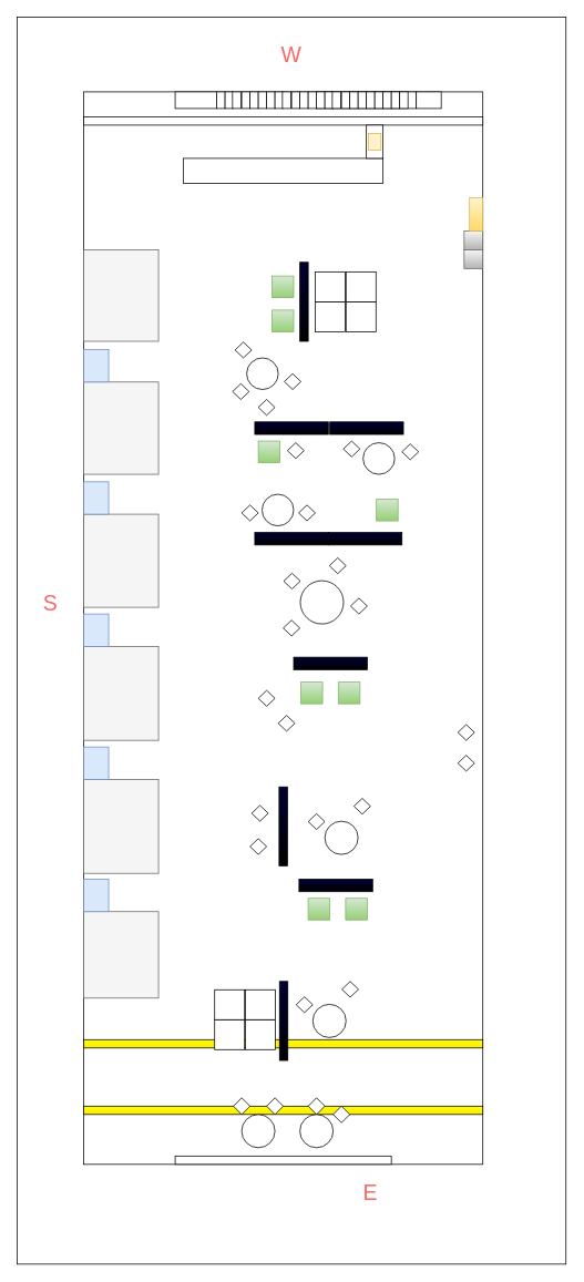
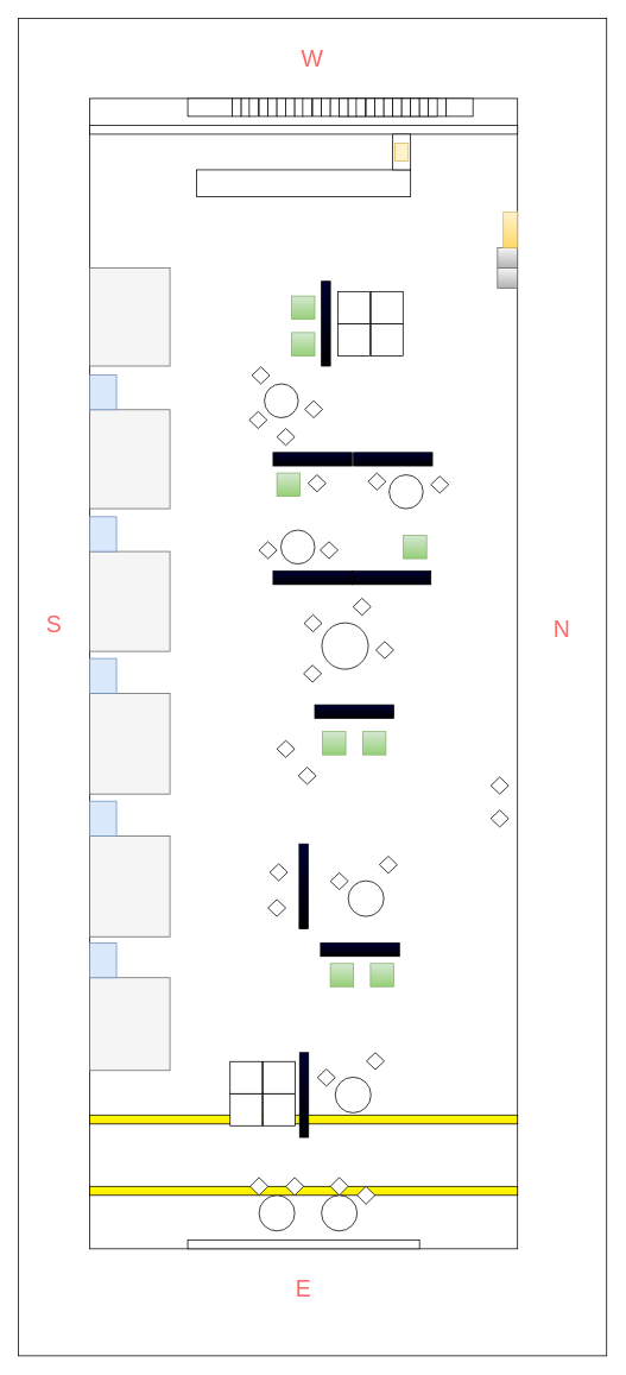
  <mxCell id="0" />
  <mxCell id="1" parent="0" />
  <mxCell id="2" value="" style="rounded=0;whiteSpace=wrap;html=1;" vertex="1" parent="1"><mxGeometry x="20" y="20" width="660" height="1500" as="geometry" /></mxCell>
  <mxCell id="3" value="" style="rounded=0;whiteSpace=wrap;html=1;" vertex="1" parent="1"><mxGeometry x="100" y="110" width="480" height="1290" as="geometry" /></mxCell>
- <mxCell id="5" value="S" style="text;html=1;align=center;verticalAlign=middle;whiteSpace=wrap;rounded=0;fontSize=26;fontColor=#FF6666;" vertex="1" parent="1"><mxGeometry x="30" y="710" width="60" height="30" as="geometry" /></mxCell>
- <mxCell id="6" value="E" style="text;html=1;align=center;verticalAlign=middle;whiteSpace=wrap;rounded=0;fontSize=26;fontColor=#FF6666;" vertex="1" parent="1"><mxGeometry x="415" y="1420" width="60" height="30" as="geometry" /></mxCell>
+ <mxCell id="4" value="N" style="text;html=1;align=center;verticalAlign=middle;whiteSpace=wrap;rounded=0;fontSize=26;fontColor=#FF6666;" vertex="1" parent="1"><mxGeometry x="600" y="689.5" width="60" height="30" as="geometry" /></mxCell>
+ <mxCell id="5" value="S" style="text;html=1;align=center;verticalAlign=middle;whiteSpace=wrap;rounded=0;fontSize=26;fontColor=#FF6666;" vertex="1" parent="1"><mxGeometry x="30" y="685" width="60" height="30" as="geometry" /></mxCell>
+ <mxCell id="6" value="E" style="text;html=1;align=center;verticalAlign=middle;whiteSpace=wrap;rounded=0;fontSize=26;fontColor=#FF6666;" vertex="1" parent="1"><mxGeometry x="310" y="1430" width="60" height="30" as="geometry" /></mxCell>
  <mxCell id="7" value="W" style="text;html=1;align=center;verticalAlign=middle;whiteSpace=wrap;rounded=0;fontSize=26;fontColor=#FF6666;" vertex="1" parent="1"><mxGeometry x="320" y="50" width="60" height="30" as="geometry" /></mxCell>
  <mxCell id="8" value="" style="rounded=0;whiteSpace=wrap;html=1;fillColor=#f5f5f5;fontColor=#333333;strokeColor=#666666;" vertex="1" parent="1"><mxGeometry x="100" y="300" width="90" height="110" as="geometry" /></mxCell>
  <mxCell id="9" value="" style="rounded=0;whiteSpace=wrap;html=1;fillColor=#f5f5f5;fontColor=#333333;strokeColor=#666666;" vertex="1" parent="1"><mxGeometry x="100" y="459" width="90" height="111" as="geometry" /></mxCell>
  <mxCell id="10" value="" style="rounded=0;whiteSpace=wrap;html=1;fillColor=#f5f5f5;fontColor=#333333;strokeColor=#666666;" vertex="1" parent="1"><mxGeometry x="100" y="618" width="90" height="112" as="geometry" /></mxCell>
  <mxCell id="11" value="" style="rounded=0;whiteSpace=wrap;html=1;fillColor=#f5f5f5;fontColor=#333333;strokeColor=#666666;" vertex="1" parent="1"><mxGeometry x="100" y="777" width="90" height="113" as="geometry" /></mxCell>
  <mxCell id="12" value="" style="rounded=0;whiteSpace=wrap;html=1;fillColor=#f5f5f5;fontColor=#333333;strokeColor=#666666;" vertex="1" parent="1"><mxGeometry x="100" y="937" width="90" height="113" as="geometry" /></mxCell>
  <mxCell id="13" value="" style="rounded=0;whiteSpace=wrap;html=1;fillColor=#f5f5f5;fontColor=#333333;strokeColor=#666666;" vertex="1" parent="1"><mxGeometry x="100" y="1096" width="90" height="104" as="geometry" /></mxCell>
  <mxCell id="14" value="" style="rounded=0;whiteSpace=wrap;html=1;" vertex="1" parent="1"><mxGeometry x="210" y="1390" width="260" height="10" as="geometry" /></mxCell>
  <mxCell id="15" value="" style="rounded=0;whiteSpace=wrap;html=1;" vertex="1" parent="1"><mxGeometry x="220" y="190" width="240" height="30" as="geometry" /></mxCell>
  <mxCell id="16" value="" style="rounded=0;whiteSpace=wrap;html=1;" vertex="1" parent="1"><mxGeometry x="100" y="140" width="480" height="10" as="geometry" /></mxCell>
  <mxCell id="17" value="" style="rounded=0;whiteSpace=wrap;html=1;" vertex="1" parent="1"><mxGeometry x="440" y="150" width="20" height="40" as="geometry" /></mxCell>
  <mxCell id="18" value="" style="rounded=0;whiteSpace=wrap;html=1;fillColor=#fff2cc;strokeColor=#d6b656;" vertex="1" parent="1"><mxGeometry x="442.5" y="160" width="15" height="20" as="geometry" /></mxCell>
  <mxCell id="19" value="" style="rounded=0;whiteSpace=wrap;html=1;" vertex="1" parent="1"><mxGeometry x="380" y="110" width="120" height="20" as="geometry" /></mxCell>
  <mxCell id="20" value="" style="rounded=0;whiteSpace=wrap;html=1;" vertex="1" parent="1"><mxGeometry x="500" y="110" width="30" height="20" as="geometry" /></mxCell>
  <mxCell id="21" value="" style="rounded=0;whiteSpace=wrap;html=1;" vertex="1" parent="1"><mxGeometry x="380" y="110" width="10" height="20" as="geometry" /></mxCell>
  <mxCell id="22" value="" style="rounded=0;whiteSpace=wrap;html=1;" vertex="1" parent="1"><mxGeometry x="390" y="110" width="10" height="20" as="geometry" /></mxCell>
  <mxCell id="23" value="" style="rounded=0;whiteSpace=wrap;html=1;" vertex="1" parent="1"><mxGeometry x="399" y="110" width="10" height="20" as="geometry" /></mxCell>
  <mxCell id="24" value="" style="rounded=0;whiteSpace=wrap;html=1;" vertex="1" parent="1"><mxGeometry x="410" y="110" width="10" height="20" as="geometry" /></mxCell>
  <mxCell id="25" value="" style="rounded=0;whiteSpace=wrap;html=1;" vertex="1" parent="1"><mxGeometry x="420" y="110" width="10" height="20" as="geometry" /></mxCell>
  <mxCell id="26" value="" style="rounded=0;whiteSpace=wrap;html=1;" vertex="1" parent="1"><mxGeometry x="430" y="110" width="10" height="20" as="geometry" /></mxCell>
  <mxCell id="27" value="" style="rounded=0;whiteSpace=wrap;html=1;" vertex="1" parent="1"><mxGeometry x="440" y="110" width="10" height="20" as="geometry" /></mxCell>
  <mxCell id="28" value="" style="rounded=0;whiteSpace=wrap;html=1;" vertex="1" parent="1"><mxGeometry x="450" y="110" width="10" height="20" as="geometry" /></mxCell>
  <mxCell id="29" value="" style="rounded=0;whiteSpace=wrap;html=1;" vertex="1" parent="1"><mxGeometry x="460" y="110" width="10" height="20" as="geometry" /></mxCell>
  <mxCell id="30" value="" style="rounded=0;whiteSpace=wrap;html=1;" vertex="1" parent="1"><mxGeometry x="470" y="110" width="10" height="20" as="geometry" /></mxCell>
  <mxCell id="31" value="" style="rounded=0;whiteSpace=wrap;html=1;" vertex="1" parent="1"><mxGeometry x="480" y="110" width="10" height="20" as="geometry" /></mxCell>
  <mxCell id="32" value="" style="rounded=0;whiteSpace=wrap;html=1;" vertex="1" parent="1"><mxGeometry x="320" y="110" width="10" height="20" as="geometry" /></mxCell>
  <mxCell id="33" value="" style="rounded=0;whiteSpace=wrap;html=1;" vertex="1" parent="1"><mxGeometry x="330" y="110" width="10" height="20" as="geometry" /></mxCell>
  <mxCell id="34" value="" style="rounded=0;whiteSpace=wrap;html=1;" vertex="1" parent="1"><mxGeometry x="339" y="110" width="10" height="20" as="geometry" /></mxCell>
  <mxCell id="35" value="" style="rounded=0;whiteSpace=wrap;html=1;" vertex="1" parent="1"><mxGeometry x="350" y="110" width="10" height="20" as="geometry" /></mxCell>
  <mxCell id="36" value="" style="rounded=0;whiteSpace=wrap;html=1;" vertex="1" parent="1"><mxGeometry x="360" y="110" width="10" height="20" as="geometry" /></mxCell>
  <mxCell id="37" value="" style="rounded=0;whiteSpace=wrap;html=1;" vertex="1" parent="1"><mxGeometry x="370" y="110" width="10" height="20" as="geometry" /></mxCell>
  <mxCell id="38" value="" style="rounded=0;whiteSpace=wrap;html=1;" vertex="1" parent="1"><mxGeometry x="260" y="110" width="10" height="20" as="geometry" /></mxCell>
  <mxCell id="39" value="" style="rounded=0;whiteSpace=wrap;html=1;" vertex="1" parent="1"><mxGeometry x="270" y="110" width="10" height="20" as="geometry" /></mxCell>
  <mxCell id="40" value="" style="rounded=0;whiteSpace=wrap;html=1;" vertex="1" parent="1"><mxGeometry x="279" y="110" width="10" height="20" as="geometry" /></mxCell>
  <mxCell id="41" value="" style="rounded=0;whiteSpace=wrap;html=1;" vertex="1" parent="1"><mxGeometry x="290" y="110" width="10" height="20" as="geometry" /></mxCell>
  <mxCell id="42" value="" style="rounded=0;whiteSpace=wrap;html=1;" vertex="1" parent="1"><mxGeometry x="300" y="110" width="10" height="20" as="geometry" /></mxCell>
  <mxCell id="43" value="" style="rounded=0;whiteSpace=wrap;html=1;" vertex="1" parent="1"><mxGeometry x="310" y="110" width="10" height="20" as="geometry" /></mxCell>
  <mxCell id="44" value="" style="rounded=0;whiteSpace=wrap;html=1;" vertex="1" parent="1"><mxGeometry x="210" y="110" width="50" height="20" as="geometry" /></mxCell>
  <mxCell id="45" value="" style="rounded=0;whiteSpace=wrap;html=1;fillColor=#dae8fc;strokeColor=#6c8ebf;" vertex="1" parent="1"><mxGeometry x="100" y="1057" width="30" height="39" as="geometry" /></mxCell>
  <mxCell id="46" value="" style="rounded=0;whiteSpace=wrap;html=1;fillColor=#dae8fc;strokeColor=#6c8ebf;" vertex="1" parent="1"><mxGeometry x="100" y="898" width="30" height="39" as="geometry" /></mxCell>
  <mxCell id="47" value="" style="rounded=0;whiteSpace=wrap;html=1;fillColor=#dae8fc;strokeColor=#6c8ebf;" vertex="1" parent="1"><mxGeometry x="100" y="738" width="30" height="39" as="geometry" /></mxCell>
  <mxCell id="48" value="" style="rounded=0;whiteSpace=wrap;html=1;fillColor=#dae8fc;strokeColor=#6c8ebf;" vertex="1" parent="1"><mxGeometry x="100" y="579" width="30" height="39" as="geometry" /></mxCell>
  <mxCell id="49" value="" style="rounded=0;whiteSpace=wrap;html=1;fillColor=#dae8fc;strokeColor=#6c8ebf;" vertex="1" parent="1"><mxGeometry x="100" y="420" width="30" height="39" as="geometry" /></mxCell>
  <mxCell id="50" value="" style="rounded=0;whiteSpace=wrap;html=1;fillColor=#fbff00;gradientColor=#ffea00;" vertex="1" parent="1"><mxGeometry x="100" y="1330" width="480" height="10" as="geometry" /></mxCell>
  <mxCell id="51" value="" style="rhombus;whiteSpace=wrap;html=1;" vertex="1" parent="1"><mxGeometry x="400" y="1330" width="20" height="20" as="geometry" /></mxCell>
  <mxCell id="52" value="" style="rhombus;whiteSpace=wrap;html=1;" vertex="1" parent="1"><mxGeometry x="370" y="1320" width="20" height="20" as="geometry" /></mxCell>
  <mxCell id="53" value="" style="rhombus;whiteSpace=wrap;html=1;" vertex="1" parent="1"><mxGeometry x="320" y="1320" width="20" height="20" as="geometry" /></mxCell>
  <mxCell id="54" value="" style="rhombus;whiteSpace=wrap;html=1;" vertex="1" parent="1"><mxGeometry x="280" y="1320" width="20" height="20" as="geometry" /></mxCell>
  <mxCell id="55" value="" style="ellipse;whiteSpace=wrap;html=1;aspect=fixed;" vertex="1" parent="1"><mxGeometry x="290" y="1340" width="40" height="40" as="geometry" /></mxCell>
  <mxCell id="56" value="" style="ellipse;whiteSpace=wrap;html=1;aspect=fixed;" vertex="1" parent="1"><mxGeometry x="360" y="1340" width="40" height="40" as="geometry" /></mxCell>
  <mxCell id="57" value="" style="rounded=0;whiteSpace=wrap;html=1;fillColor=#fbff00;gradientColor=#ffea00;" vertex="1" parent="1"><mxGeometry x="100" y="1250" width="480" height="10" as="geometry" /></mxCell>
  <mxCell id="58" value="" style="whiteSpace=wrap;html=1;aspect=fixed;" vertex="1" parent="1"><mxGeometry x="257.5" y="1226" width="36" height="36" as="geometry" /></mxCell>
  <mxCell id="59" value="" style="whiteSpace=wrap;html=1;aspect=fixed;" vertex="1" parent="1"><mxGeometry x="294.5" y="1226" width="36" height="36" as="geometry" /></mxCell>
  <mxCell id="60" value="" style="whiteSpace=wrap;html=1;aspect=fixed;" vertex="1" parent="1"><mxGeometry x="257.5" y="1190" width="36" height="36" as="geometry" /></mxCell>
  <mxCell id="61" value="" style="whiteSpace=wrap;html=1;aspect=fixed;" vertex="1" parent="1"><mxGeometry x="294.5" y="1190" width="36" height="36" as="geometry" /></mxCell>
  <mxCell id="62" value="" style="rounded=0;whiteSpace=wrap;html=1;gradientColor=default;fillColor=#000033;" vertex="1" parent="1"><mxGeometry x="335.5" y="1180" width="10" height="95" as="geometry" /></mxCell>
  <mxCell id="63" value="" style="ellipse;whiteSpace=wrap;html=1;aspect=fixed;direction=south;" vertex="1" parent="1"><mxGeometry x="375.5" y="1207.5" width="40" height="40" as="geometry" /></mxCell>
  <mxCell id="64" value="" style="rhombus;whiteSpace=wrap;html=1;" vertex="1" parent="1"><mxGeometry x="355.5" y="1198.5" width="20" height="19" as="geometry" /></mxCell>
  <mxCell id="65" value="" style="rhombus;whiteSpace=wrap;html=1;" vertex="1" parent="1"><mxGeometry x="410.5" y="1180" width="20" height="19" as="geometry" /></mxCell>
  <mxCell id="66" value="" style="rounded=0;whiteSpace=wrap;html=1;gradientColor=default;fillColor=#000033;" vertex="1" parent="1"><mxGeometry x="335" y="946" width="10" height="95" as="geometry" /></mxCell>
  <mxCell id="67" value="" style="rounded=0;whiteSpace=wrap;html=1;gradientColor=default;fillColor=#000033;" vertex="1" parent="1"><mxGeometry x="359" y="1057" width="88.5" height="15" as="geometry" /></mxCell>
  <mxCell id="68" value="" style="whiteSpace=wrap;html=1;aspect=fixed;fillColor=#d5e8d4;gradientColor=#97d077;strokeColor=#82b366;" vertex="1" parent="1"><mxGeometry x="370" y="1080" width="26" height="26" as="geometry" /></mxCell>
  <mxCell id="69" value="" style="whiteSpace=wrap;html=1;aspect=fixed;fillColor=#d5e8d4;gradientColor=#97d077;strokeColor=#82b366;" vertex="1" parent="1"><mxGeometry x="415" y="1080" width="26" height="26" as="geometry" /></mxCell>
  <mxCell id="70" value="" style="rounded=0;whiteSpace=wrap;html=1;gradientColor=default;fillColor=#000033;" vertex="1" parent="1"><mxGeometry x="352.5" y="790" width="88.5" height="15" as="geometry" /></mxCell>
  <mxCell id="71" value="" style="rounded=0;whiteSpace=wrap;html=1;gradientColor=default;fillColor=#000033;" vertex="1" parent="1"><mxGeometry x="305.75" y="640" width="88.5" height="15" as="geometry" /></mxCell>
  <mxCell id="72" value="" style="rounded=0;whiteSpace=wrap;html=1;gradientColor=default;fillColor=#000033;" vertex="1" parent="1"><mxGeometry x="305.75" y="507" width="88.5" height="15" as="geometry" /></mxCell>
  <mxCell id="73" value="" style="rounded=0;whiteSpace=wrap;html=1;gradientColor=default;fillColor=#000033;" vertex="1" parent="1"><mxGeometry x="360" y="315" width="10" height="95" as="geometry" /></mxCell>
  <mxCell id="74" value="" style="rounded=0;whiteSpace=wrap;html=1;gradientColor=default;fillColor=#000033;" vertex="1" parent="1"><mxGeometry x="396" y="507" width="88.5" height="15" as="geometry" /></mxCell>
  <mxCell id="75" value="" style="rounded=0;whiteSpace=wrap;html=1;gradientColor=default;fillColor=#000033;" vertex="1" parent="1"><mxGeometry x="394.25" y="640" width="88.5" height="15" as="geometry" /></mxCell>
  <mxCell id="76" value="" style="whiteSpace=wrap;html=1;aspect=fixed;" vertex="1" parent="1"><mxGeometry x="378.5" y="362.5" width="36" height="36" as="geometry" /></mxCell>
  <mxCell id="77" value="" style="whiteSpace=wrap;html=1;aspect=fixed;" vertex="1" parent="1"><mxGeometry x="415.5" y="362.5" width="36" height="36" as="geometry" /></mxCell>
  <mxCell id="78" value="" style="whiteSpace=wrap;html=1;aspect=fixed;" vertex="1" parent="1"><mxGeometry x="378.5" y="326.5" width="36" height="36" as="geometry" /></mxCell>
  <mxCell id="79" value="" style="whiteSpace=wrap;html=1;aspect=fixed;" vertex="1" parent="1"><mxGeometry x="415.5" y="326.5" width="36" height="36" as="geometry" /></mxCell>
  <mxCell id="80" value="" style="whiteSpace=wrap;html=1;aspect=fixed;fillColor=#d5e8d4;gradientColor=#97d077;strokeColor=#82b366;" vertex="1" parent="1"><mxGeometry x="361.25" y="820" width="26" height="26" as="geometry" /></mxCell>
  <mxCell id="81" value="" style="whiteSpace=wrap;html=1;aspect=fixed;fillColor=#d5e8d4;gradientColor=#97d077;strokeColor=#82b366;" vertex="1" parent="1"><mxGeometry x="406.25" y="820" width="26" height="26" as="geometry" /></mxCell>
  <mxCell id="82" value="" style="whiteSpace=wrap;html=1;aspect=fixed;fillColor=#d5e8d4;gradientColor=#97d077;strokeColor=#82b366;" vertex="1" parent="1"><mxGeometry x="326.5" y="331.5" width="26" height="26" as="geometry" /></mxCell>
  <mxCell id="83" value="" style="whiteSpace=wrap;html=1;aspect=fixed;fillColor=#d5e8d4;gradientColor=#97d077;strokeColor=#82b366;" vertex="1" parent="1"><mxGeometry x="326.5" y="372.5" width="26" height="26" as="geometry" /></mxCell>
  <mxCell id="84" value="" style="ellipse;whiteSpace=wrap;html=1;aspect=fixed;" vertex="1" parent="1"><mxGeometry x="390" y="987.25" width="40" height="40" as="geometry" /></mxCell>
  <mxCell id="85" value="" style="rhombus;whiteSpace=wrap;html=1;" vertex="1" parent="1"><mxGeometry x="370" y="978.25" width="20" height="19" as="geometry" /></mxCell>
  <mxCell id="86" value="" style="rhombus;whiteSpace=wrap;html=1;" vertex="1" parent="1"><mxGeometry x="425" y="959.75" width="20" height="19" as="geometry" /></mxCell>
  <mxCell id="87" value="" style="ellipse;whiteSpace=wrap;html=1;aspect=fixed;" vertex="1" parent="1"><mxGeometry x="360.5" y="698" width="52" height="52" as="geometry" /></mxCell>
  <mxCell id="88" value="" style="rhombus;whiteSpace=wrap;html=1;" vertex="1" parent="1"><mxGeometry x="340.5" y="689" width="20" height="19" as="geometry" /></mxCell>
  <mxCell id="89" value="" style="rhombus;whiteSpace=wrap;html=1;" vertex="1" parent="1"><mxGeometry x="395.5" y="670.5" width="20" height="19" as="geometry" /></mxCell>
  <mxCell id="90" value="" style="rhombus;whiteSpace=wrap;html=1;" vertex="1" parent="1"><mxGeometry x="421" y="719" width="20" height="19" as="geometry" /></mxCell>
  <mxCell id="91" value="" style="rhombus;whiteSpace=wrap;html=1;" vertex="1" parent="1"><mxGeometry x="340" y="745.5" width="20" height="19" as="geometry" /></mxCell>
  <mxCell id="92" value="" style="whiteSpace=wrap;html=1;aspect=fixed;fillColor=#d5e8d4;gradientColor=#97d077;strokeColor=#82b366;" vertex="1" parent="1"><mxGeometry x="452" y="600" width="26" height="26" as="geometry" /></mxCell>
  <mxCell id="93" value="" style="whiteSpace=wrap;html=1;aspect=fixed;fillColor=#d5e8d4;gradientColor=#97d077;strokeColor=#82b366;" vertex="1" parent="1"><mxGeometry x="310" y="530" width="26" height="26" as="geometry" /></mxCell>
  <mxCell id="94" value="" style="rhombus;whiteSpace=wrap;html=1;" vertex="1" parent="1"><mxGeometry x="310" y="830" width="20" height="19" as="geometry" /></mxCell>
  <mxCell id="95" value="" style="rhombus;whiteSpace=wrap;html=1;" vertex="1" parent="1"><mxGeometry x="334" y="860" width="20" height="19" as="geometry" /></mxCell>
  <mxCell id="96" value="" style="rhombus;whiteSpace=wrap;html=1;" vertex="1" parent="1"><mxGeometry x="300" y="1008.25" width="20" height="19" as="geometry" /></mxCell>
  <mxCell id="97" value="" style="rhombus;whiteSpace=wrap;html=1;" vertex="1" parent="1"><mxGeometry x="302" y="968.25" width="20" height="19" as="geometry" /></mxCell>
  <mxCell id="98" value="" style="rhombus;whiteSpace=wrap;html=1;" vertex="1" parent="1"><mxGeometry x="550" y="871" width="20" height="19" as="geometry" /></mxCell>
  <mxCell id="99" value="" style="rhombus;whiteSpace=wrap;html=1;" vertex="1" parent="1"><mxGeometry x="550" y="908" width="20" height="19" as="geometry" /></mxCell>
  <mxCell id="100" value="" style="ellipse;whiteSpace=wrap;html=1;aspect=fixed;" vertex="1" parent="1"><mxGeometry x="314.5" y="594" width="38" height="38" as="geometry" /></mxCell>
  <mxCell id="101" value="" style="ellipse;whiteSpace=wrap;html=1;aspect=fixed;" vertex="1" parent="1"><mxGeometry x="436" y="532" width="38" height="38" as="geometry" /></mxCell>
  <mxCell id="102" value="" style="rhombus;whiteSpace=wrap;html=1;" vertex="1" parent="1"><mxGeometry x="412.25" y="530" width="20" height="19" as="geometry" /></mxCell>
  <mxCell id="103" value="" style="rhombus;whiteSpace=wrap;html=1;" vertex="1" parent="1"><mxGeometry x="482.75" y="533.5" width="20" height="19" as="geometry" /></mxCell>
  <mxCell id="104" value="" style="rhombus;whiteSpace=wrap;html=1;" vertex="1" parent="1"><mxGeometry x="358.5" y="607" width="20" height="19" as="geometry" /></mxCell>
  <mxCell id="105" value="" style="rhombus;whiteSpace=wrap;html=1;" vertex="1" parent="1"><mxGeometry x="290" y="607" width="20" height="19" as="geometry" /></mxCell>
  <mxCell id="106" value="" style="rhombus;whiteSpace=wrap;html=1;" vertex="1" parent="1"><mxGeometry x="345" y="532" width="20" height="19" as="geometry" /></mxCell>
  <mxCell id="107" value="" style="rhombus;whiteSpace=wrap;html=1;" vertex="1" parent="1"><mxGeometry x="310" y="480" width="20" height="19" as="geometry" /></mxCell>
  <mxCell id="108" value="" style="ellipse;whiteSpace=wrap;html=1;aspect=fixed;" vertex="1" parent="1"><mxGeometry x="296" y="430" width="38" height="38" as="geometry" /></mxCell>
  <mxCell id="109" value="" style="rhombus;whiteSpace=wrap;html=1;" vertex="1" parent="1"><mxGeometry x="341.25" y="449" width="20" height="19" as="geometry" /></mxCell>
  <mxCell id="110" value="" style="rhombus;whiteSpace=wrap;html=1;" vertex="1" parent="1"><mxGeometry x="282" y="411" width="20" height="19" as="geometry" /></mxCell>
  <mxCell id="111" value="" style="rhombus;whiteSpace=wrap;html=1;" vertex="1" parent="1"><mxGeometry x="279" y="461" width="20" height="19" as="geometry" /></mxCell>
  <mxCell id="112" value="" style="whiteSpace=wrap;html=1;aspect=fixed;fillColor=#f5f5f5;gradientColor=#b3b3b3;strokeColor=#666666;" vertex="1" parent="1"><mxGeometry x="557.5" y="277.5" width="22.5" height="22.5" as="geometry" /></mxCell>
  <mxCell id="113" value="" style="whiteSpace=wrap;html=1;aspect=fixed;fillColor=#f5f5f5;gradientColor=#b3b3b3;strokeColor=#666666;" vertex="1" parent="1"><mxGeometry x="557.5" y="300" width="22.5" height="22.5" as="geometry" /></mxCell>
  <mxCell id="114" value="" style="rounded=0;whiteSpace=wrap;html=1;fillColor=#fff2cc;gradientColor=#ffd966;strokeColor=#d6b656;" vertex="1" parent="1"><mxGeometry x="564" y="237.5" width="16" height="40" as="geometry" /></mxCell>
